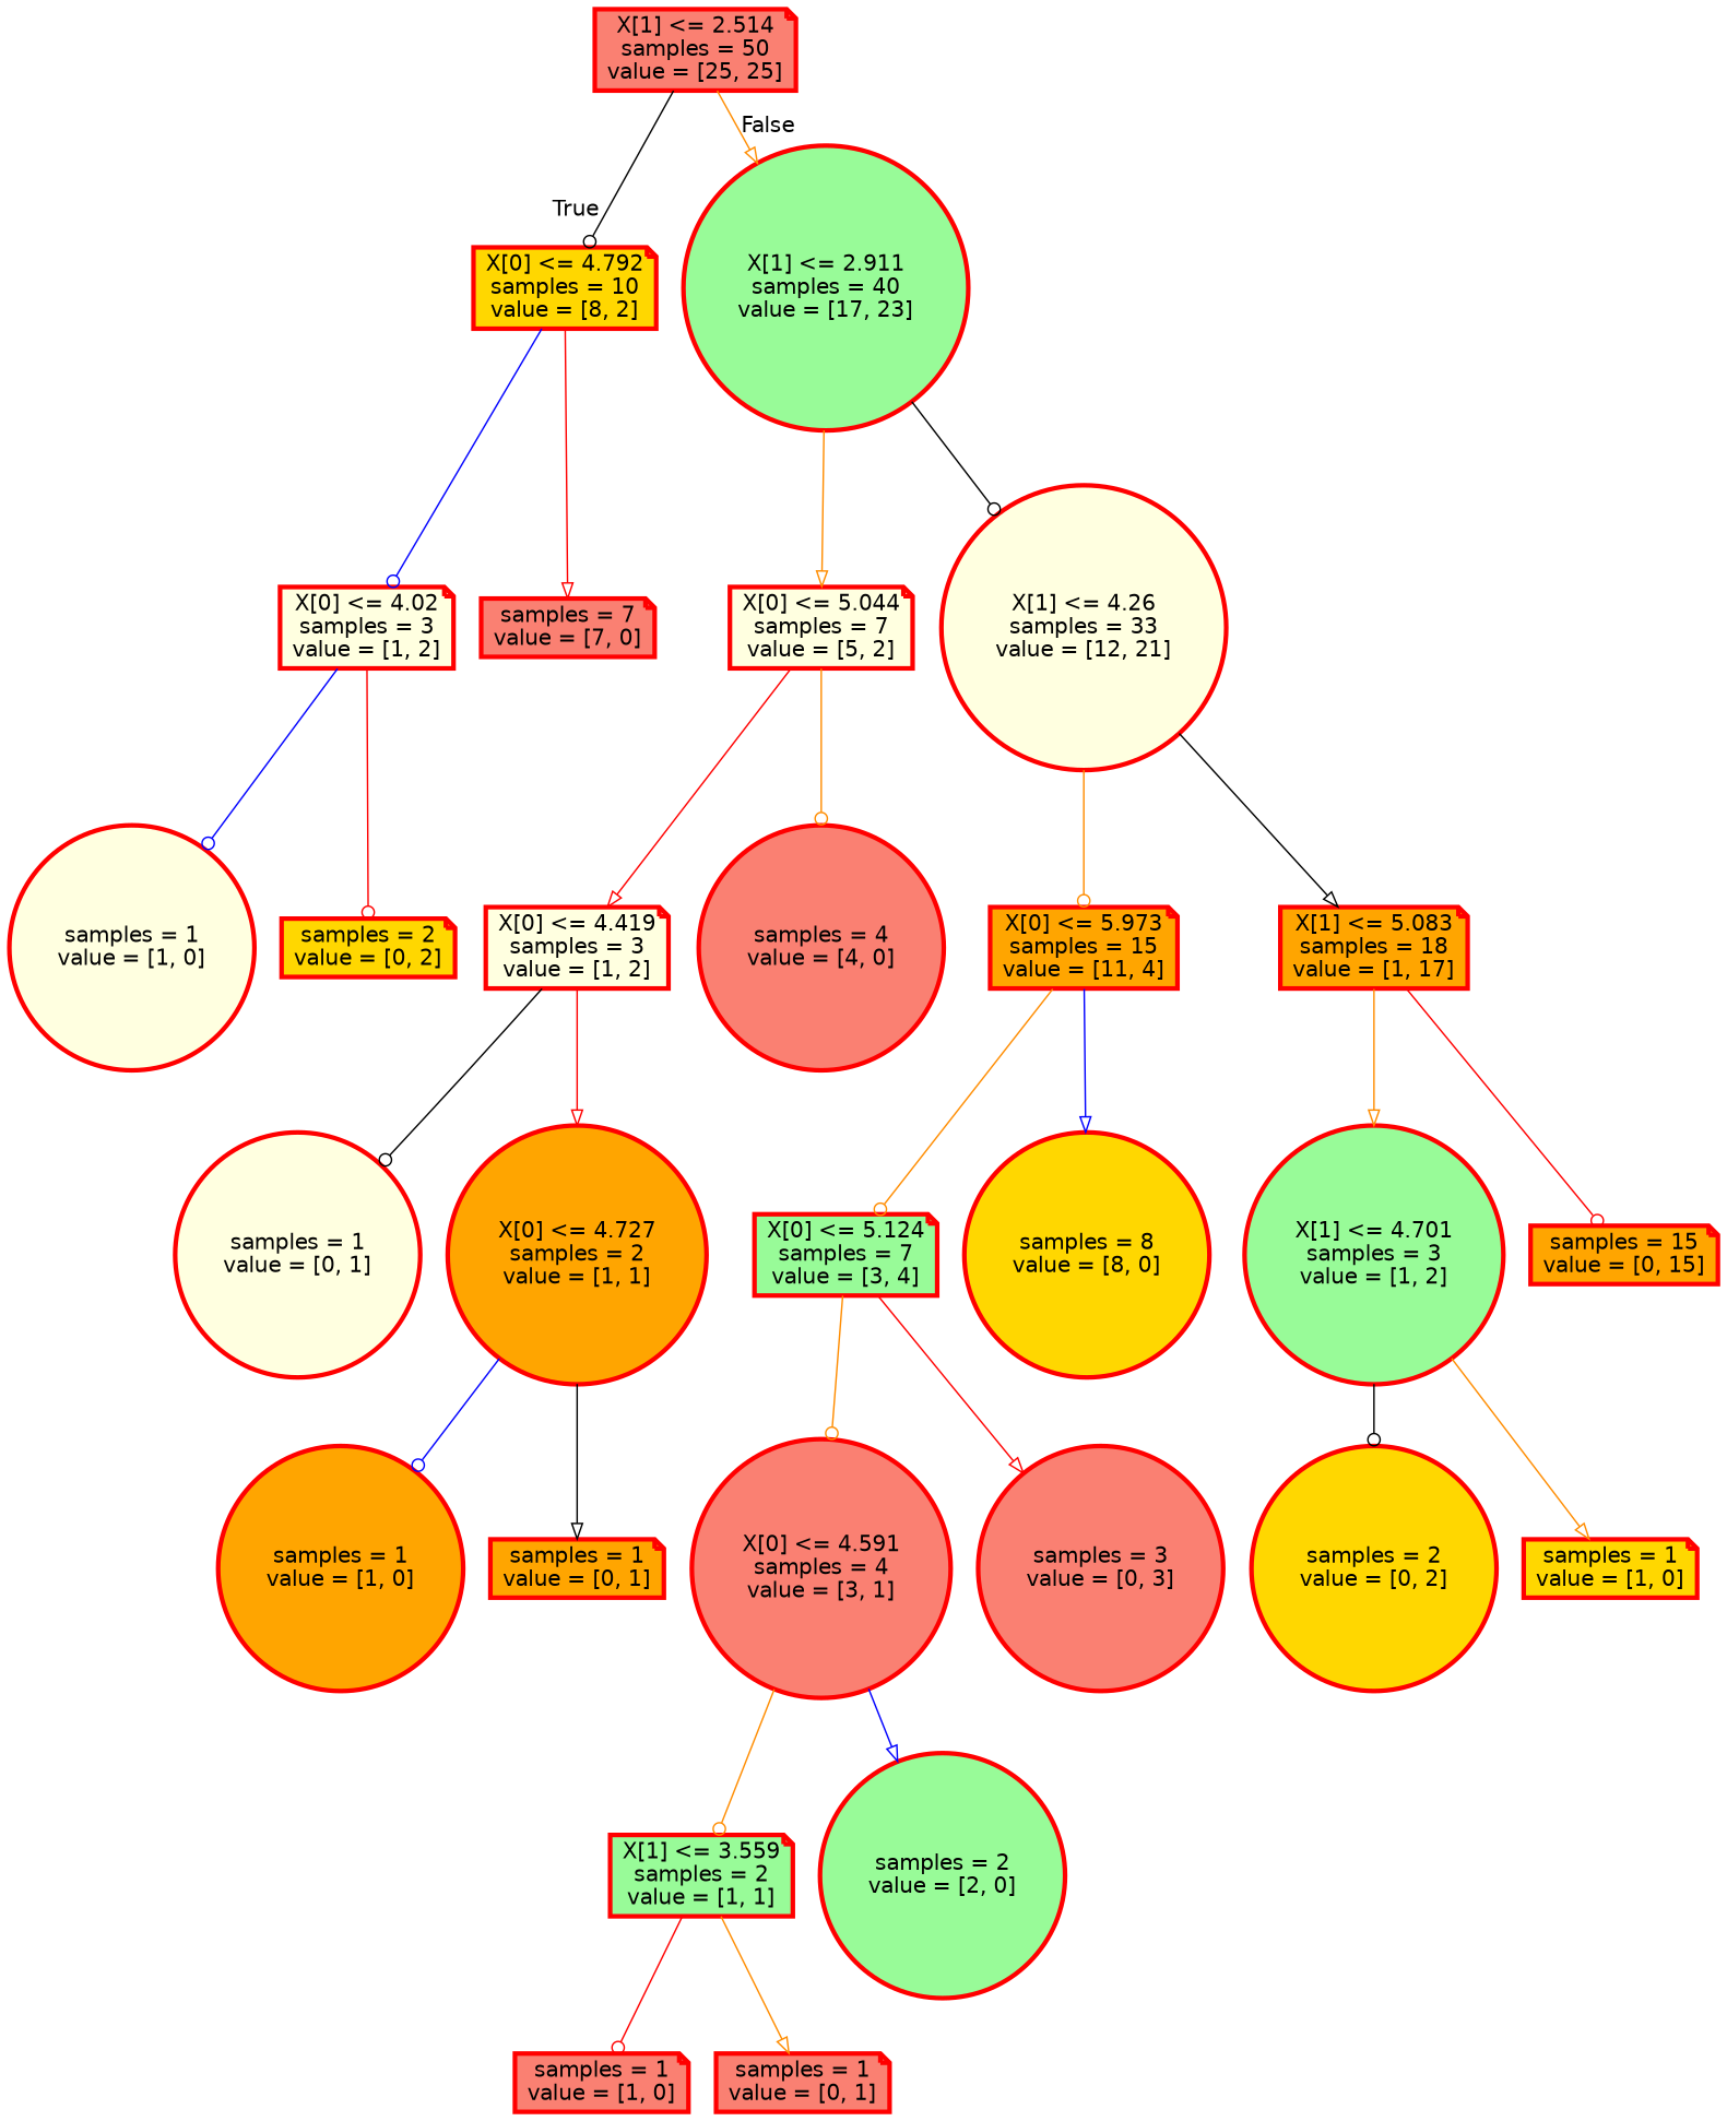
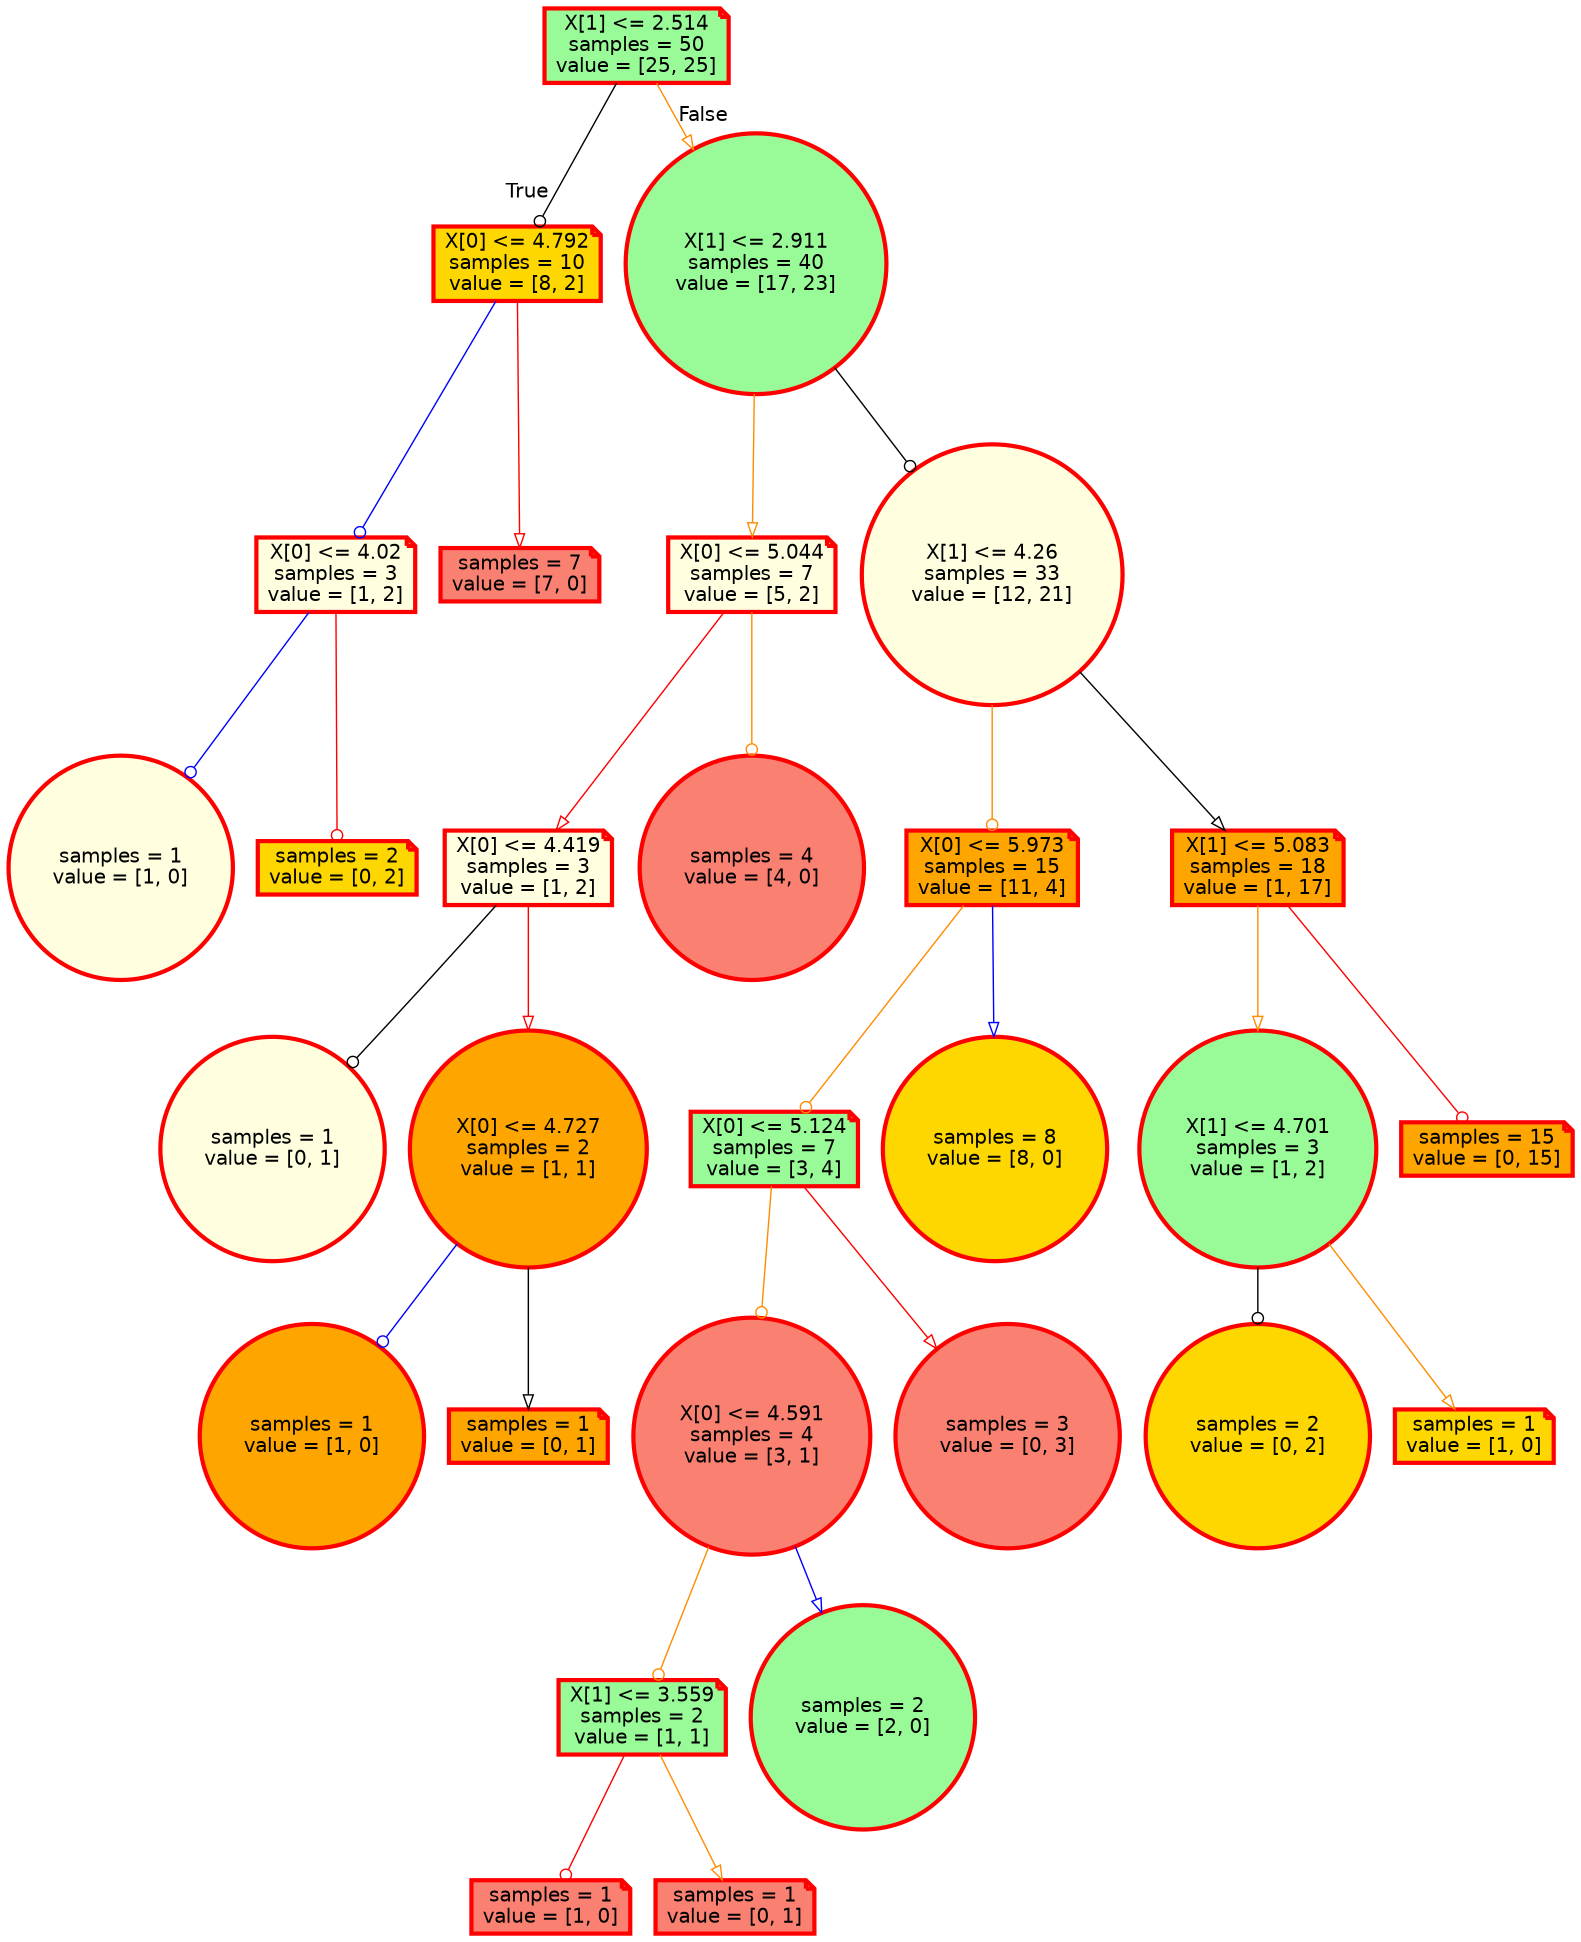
  digraph {
    node [color=red fillcolor=salmon fontname=helvetica penwidth=3 shape=note style=filled]
    edge [arrowhead=odot color=darkorange fontname=helvetica]
-   n1 [label="X[1] <= 2.514\nsamples = 50\nvalue = [25, 25]"]
+   n1 [fillcolor=palegreen label="X[1] <= 2.514\nsamples = 50\nvalue = [25, 25]"]
    n2 [fillcolor=gold label="X[0] <= 4.792\nsamples = 10\nvalue = [8, 2]"]
    n3 [fillcolor=palegreen label="X[1] <= 2.911\nsamples = 40\nvalue = [17, 23]" shape=circle]
    n4 [fillcolor=lightyellow label="X[0] <= 4.02\nsamples = 3\nvalue = [1, 2]"]
    n5 [label="samples = 7\nvalue = [7, 0]"]
    n6 [fillcolor=lightyellow label="X[0] <= 5.044\nsamples = 7\nvalue = [5, 2]"]
    n7 [fillcolor=lightyellow label="X[1] <= 4.26\nsamples = 33\nvalue = [12, 21]" shape=circle]
    n8 [fillcolor=lightyellow label="samples = 1\nvalue = [1, 0]" shape=circle]
    n9 [fillcolor=gold label="samples = 2\nvalue = [0, 2]"]
    n10 [fillcolor=lightyellow label="X[0] <= 4.419\nsamples = 3\nvalue = [1, 2]"]
    n11 [label="samples = 4\nvalue = [4, 0]" shape=circle]
    n12 [fillcolor=orange label="X[0] <= 5.973\nsamples = 15\nvalue = [11, 4]"]
    n13 [fillcolor=orange label="X[1] <= 5.083\nsamples = 18\nvalue = [1, 17]"]
    n14 [fillcolor=lightyellow label="samples = 1\nvalue = [0, 1]" shape=circle]
    n15 [fillcolor=orange label="X[0] <= 4.727\nsamples = 2\nvalue = [1, 1]" shape=circle]
    n16 [fillcolor=orange label="samples = 1\nvalue = [1, 0]" shape=circle]
    n17 [fillcolor=orange label="samples = 1\nvalue = [0, 1]"]
    n18 [fillcolor=palegreen label="X[0] <= 5.124\nsamples = 7\nvalue = [3, 4]"]
    n19 [fillcolor=gold label="samples = 8\nvalue = [8, 0]" shape=circle]
    n20 [fillcolor=palegreen label="X[1] <= 4.701\nsamples = 3\nvalue = [1, 2]" shape=circle]
    n21 [fillcolor=orange label="samples = 15\nvalue = [0, 15]"]
    n22 [label="X[0] <= 4.591\nsamples = 4\nvalue = [3, 1]" shape=circle]
    n23 [label="samples = 3\nvalue = [0, 3]" shape=circle]
    n24 [fillcolor=palegreen label="X[1] <= 3.559\nsamples = 2\nvalue = [1, 1]"]
    n25 [fillcolor=palegreen label="samples = 2\nvalue = [2, 0]" shape=circle]
    n26 [label="samples = 1\nvalue = [1, 0]"]
    n27 [label="samples = 1\nvalue = [0, 1]"]
    n28 [fillcolor=gold label="samples = 2\nvalue = [0, 2]" shape=circle]
    n29 [fillcolor=gold label="samples = 1\nvalue = [1, 0]"]
    n1 -> n2 [color=black headlabel=True labelangle=45 labeldistance=2.5]
    n1 -> n3 [arrowhead=onormal headlabel=False labelangle=-45 labeldistance=2.5]
    n2 -> n4 [color=blue]
    n2 -> n5 [arrowhead=onormal color=red]
    n3 -> n6 [arrowhead=onormal]
    n3 -> n7 [color=black]
    n4 -> n8 [color=blue]
    n4 -> n9 [color=red]
    n6 -> n10 [arrowhead=onormal color=red]
    n6 -> n11
    n7 -> n12
    n7 -> n13 [arrowhead=onormal color=black]
    n10 -> n14 [color=black]
    n10 -> n15 [arrowhead=onormal color=red]
    n12 -> n18
    n12 -> n19 [arrowhead=onormal color=blue]
    n13 -> n20 [arrowhead=onormal]
    n13 -> n21 [color=red]
    n15 -> n16 [color=blue]
    n15 -> n17 [arrowhead=onormal color=black]
    n18 -> n22
    n18 -> n23 [arrowhead=onormal color=red]
    n20 -> n28 [color=black]
    n20 -> n29 [arrowhead=onormal]
    n22 -> n24
    n22 -> n25 [arrowhead=onormal color=blue]
    n24 -> n26 [color=red]
    n24 -> n27 [arrowhead=onormal]
  }
